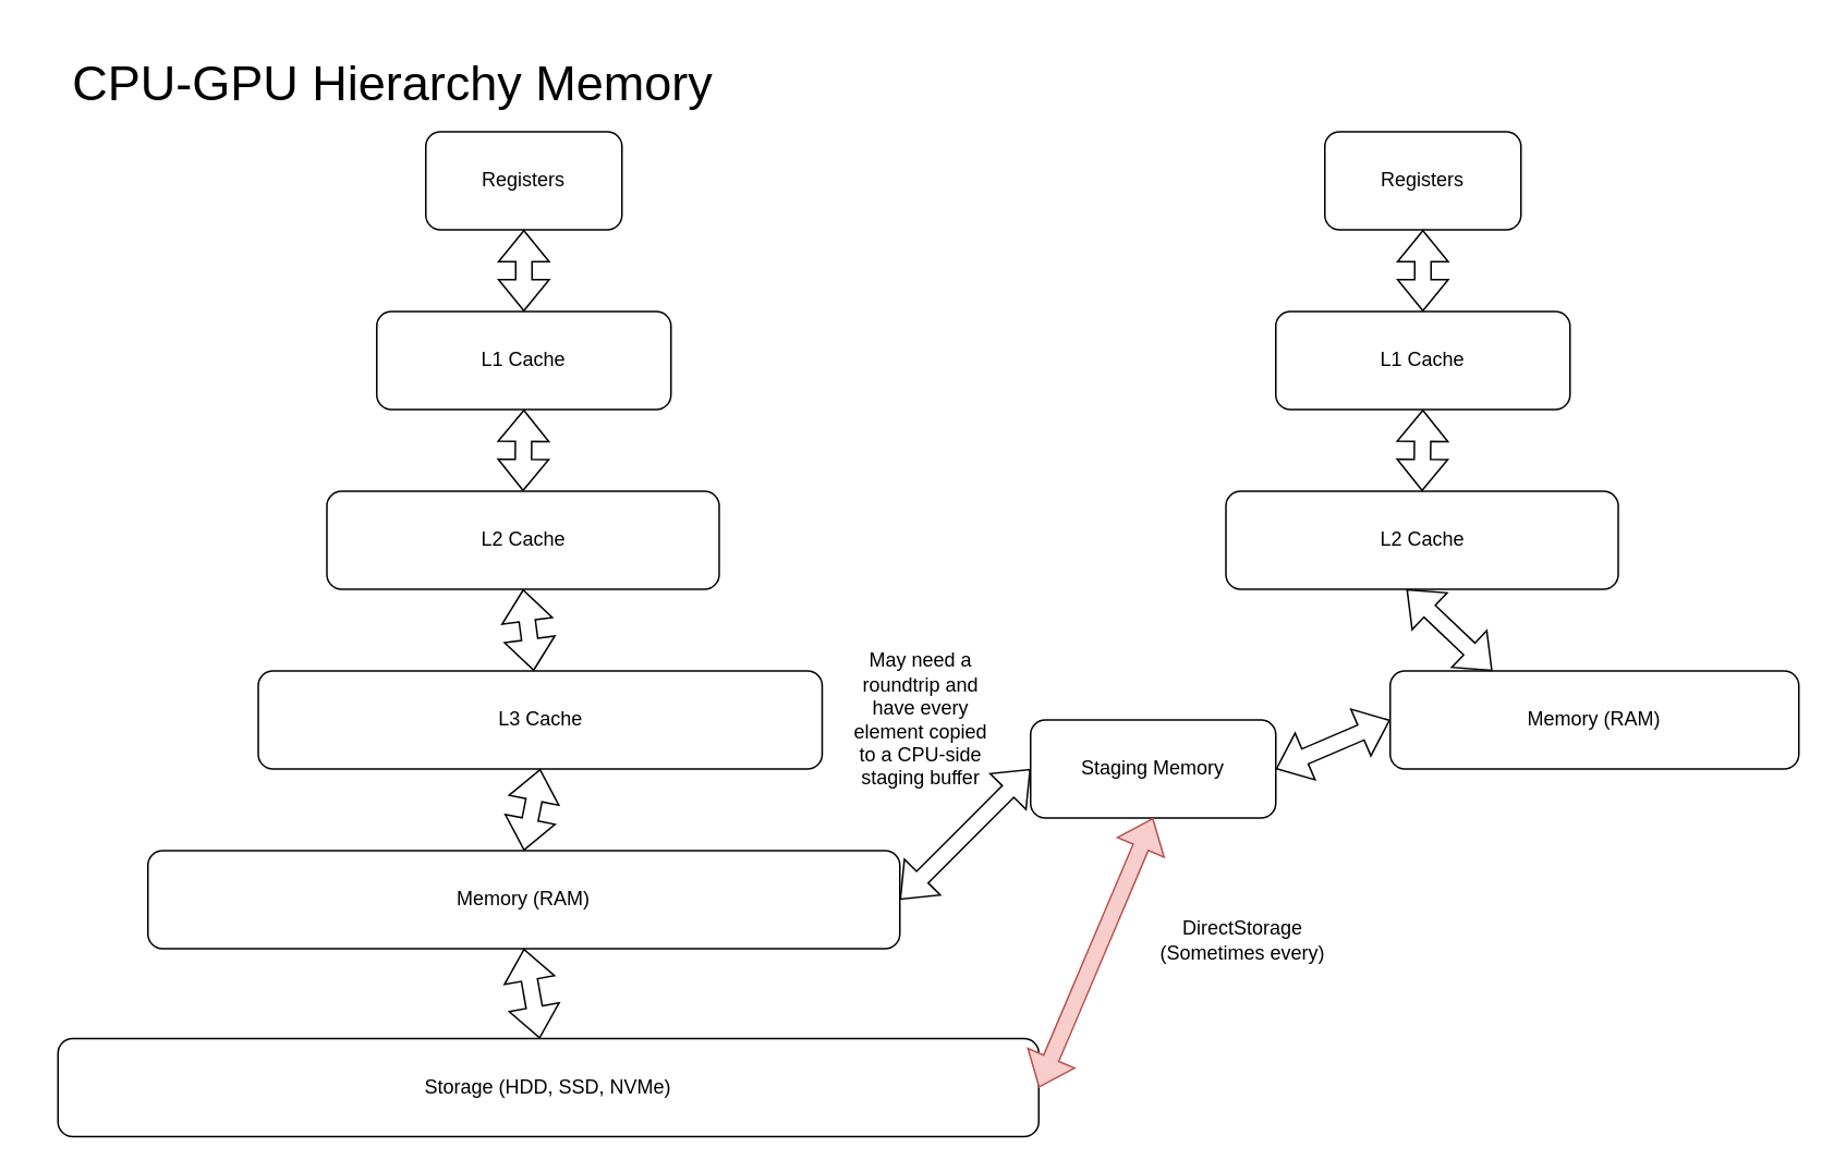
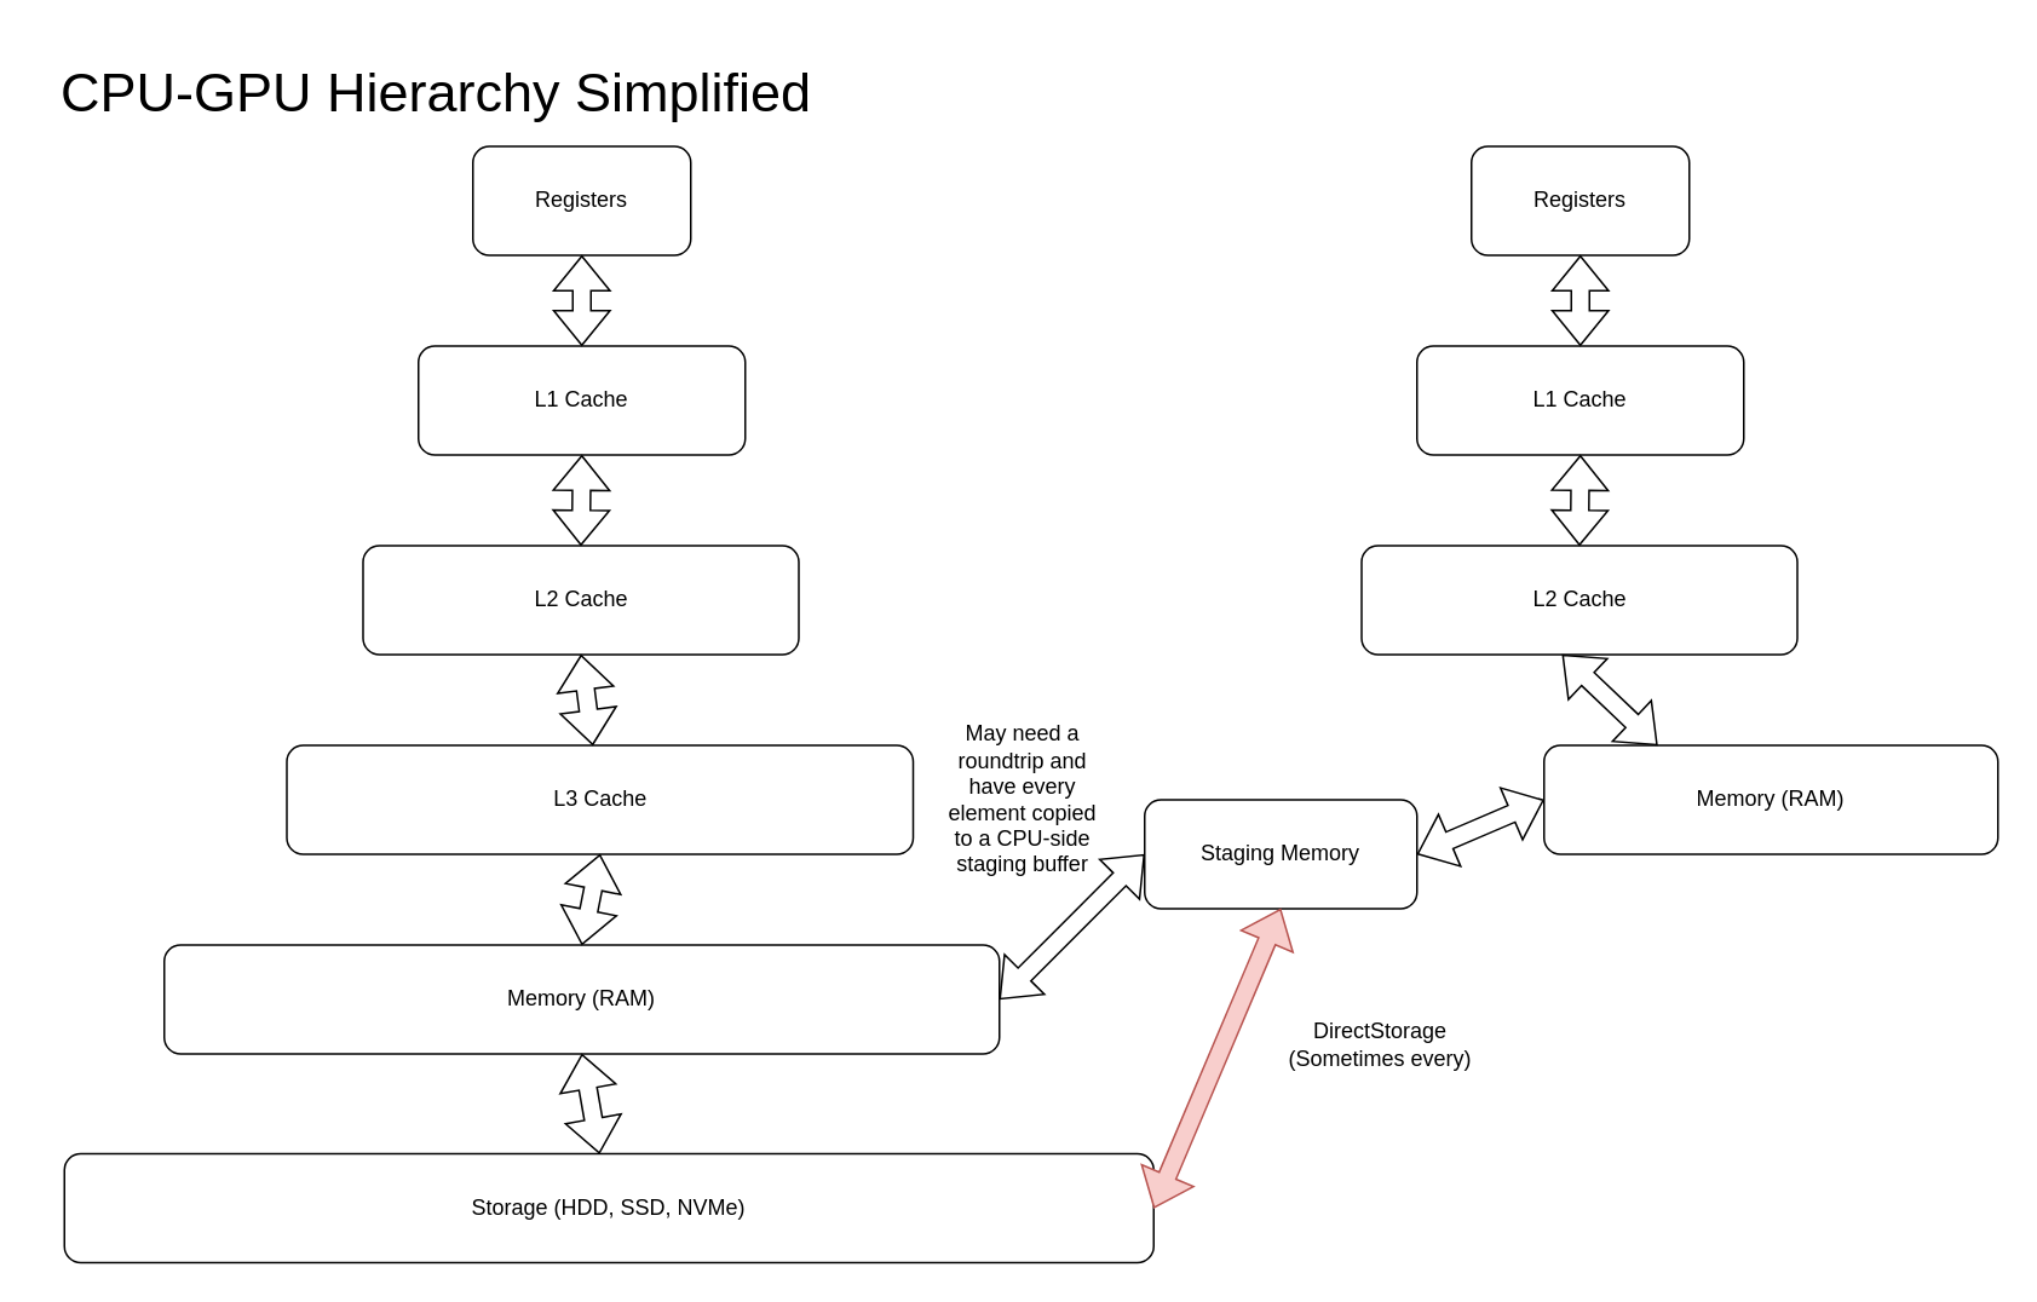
  <mxCell id="0" />
  <mxCell id="1" parent="0" />
  <mxCell id="2" value="Registers" style="rounded=1;whiteSpace=wrap;html=1;" vertex="1" parent="1"><mxGeometry x="260" y="80" width="120" height="60" as="geometry" /></mxCell>
  <mxCell id="3" value="&lt;div&gt;L1 Cache&lt;/div&gt;" style="rounded=1;whiteSpace=wrap;html=1;" vertex="1" parent="1"><mxGeometry x="230" y="190" width="180" height="60" as="geometry" /></mxCell>
  <mxCell id="4" value="L2 Cache" style="rounded=1;whiteSpace=wrap;html=1;" vertex="1" parent="1"><mxGeometry x="199.5" y="300" width="240" height="60" as="geometry" /></mxCell>
  <mxCell id="5" value="L3 Cache" style="rounded=1;whiteSpace=wrap;html=1;" vertex="1" parent="1"><mxGeometry x="157.5" y="410" width="345" height="60" as="geometry" /></mxCell>
  <mxCell id="6" value="Memory (RAM)" style="rounded=1;whiteSpace=wrap;html=1;" vertex="1" parent="1"><mxGeometry x="90" y="520" width="460" height="60" as="geometry" /></mxCell>
  <mxCell id="7" value="Storage (HDD, SSD, NVMe)" style="rounded=1;whiteSpace=wrap;html=1;" vertex="1" parent="1"><mxGeometry x="35" y="635" width="600" height="60" as="geometry" /></mxCell>
  <mxCell id="8" value="" style="shape=flexArrow;endArrow=classic;startArrow=classic;html=1;rounded=0;entryX=0.5;entryY=1;entryDx=0;entryDy=0;exitX=0.5;exitY=0;exitDx=0;exitDy=0;" edge="1" parent="1" source="3" target="2"><mxGeometry width="100" height="100" relative="1" as="geometry"><mxPoint x="279.5" y="220" as="sourcePoint" /><mxPoint x="379.5" y="120" as="targetPoint" /></mxGeometry></mxCell>
  <mxCell id="9" value="" style="shape=flexArrow;endArrow=classic;startArrow=classic;html=1;rounded=0;entryX=0.5;entryY=1;entryDx=0;entryDy=0;exitX=0.5;exitY=0;exitDx=0;exitDy=0;" edge="1" parent="1" source="4" target="3"><mxGeometry width="100" height="100" relative="1" as="geometry"><mxPoint x="299.5" y="350" as="sourcePoint" /><mxPoint x="399.5" y="250" as="targetPoint" /></mxGeometry></mxCell>
  <mxCell id="10" value="" style="shape=flexArrow;endArrow=classic;startArrow=classic;html=1;rounded=0;entryX=0.5;entryY=1;entryDx=0;entryDy=0;" edge="1" parent="1" source="5" target="4"><mxGeometry width="100" height="100" relative="1" as="geometry"><mxPoint x="299.5" y="460" as="sourcePoint" /><mxPoint x="399.5" y="360" as="targetPoint" /></mxGeometry></mxCell>
  <mxCell id="11" value="" style="shape=flexArrow;endArrow=classic;startArrow=classic;html=1;rounded=0;entryX=0.5;entryY=1;entryDx=0;entryDy=0;exitX=0.5;exitY=0;exitDx=0;exitDy=0;" edge="1" parent="1" source="6" target="5"><mxGeometry width="100" height="100" relative="1" as="geometry"><mxPoint x="329.5" y="420" as="sourcePoint" /><mxPoint x="329.5" y="370" as="targetPoint" /></mxGeometry></mxCell>
  <mxCell id="12" value="" style="shape=flexArrow;endArrow=classic;startArrow=classic;html=1;rounded=0;entryX=0.5;entryY=1;entryDx=0;entryDy=0;" edge="1" parent="1" source="7" target="6"><mxGeometry width="100" height="100" relative="1" as="geometry"><mxPoint x="330.5" y="530" as="sourcePoint" /><mxPoint x="330.5" y="480" as="targetPoint" /></mxGeometry></mxCell>
- <mxCell id="13" value="&lt;font style=&quot;font-size: 30px;&quot;&gt;CPU-GPU Hierarchy Memory&lt;br&gt;&lt;/font&gt;" style="text;html=1;strokeColor=none;fillColor=none;align=center;verticalAlign=middle;whiteSpace=wrap;rounded=0;" vertex="1" parent="1"><mxGeometry width="440" height="60" as="geometry" x="20" y="20" /></mxCell>
+ <mxCell id="13" value="&lt;font style=&quot;font-size: 30px;&quot;&gt;CPU-GPU Hierarchy Simplified&lt;br&gt;&lt;/font&gt;" style="text;html=1;strokeColor=none;fillColor=none;align=center;verticalAlign=middle;whiteSpace=wrap;rounded=0;" vertex="1" parent="1"><mxGeometry width="440" height="60" as="geometry" x="20" y="20" /></mxCell>
  <mxCell id="14" value="Registers" style="rounded=1;whiteSpace=wrap;html=1;" vertex="1" parent="1"><mxGeometry x="810" y="80" width="120" height="60" as="geometry" /></mxCell>
  <mxCell id="15" value="&lt;div&gt;L1 Cache&lt;/div&gt;" style="rounded=1;whiteSpace=wrap;html=1;" vertex="1" parent="1"><mxGeometry x="780" y="190" width="180" height="60" as="geometry" /></mxCell>
  <mxCell id="16" value="L2 Cache" style="rounded=1;whiteSpace=wrap;html=1;" vertex="1" parent="1"><mxGeometry x="749.5" y="300" width="240" height="60" as="geometry" /></mxCell>
  <mxCell id="17" value="Memory (RAM)" style="rounded=1;whiteSpace=wrap;html=1;" vertex="1" parent="1"><mxGeometry x="850" y="410" width="250" height="60" as="geometry" /></mxCell>
  <mxCell id="18" value="" style="shape=flexArrow;endArrow=classic;startArrow=classic;html=1;rounded=0;entryX=0.5;entryY=1;entryDx=0;entryDy=0;exitX=0.5;exitY=0;exitDx=0;exitDy=0;" edge="1" source="15" target="14" parent="1"><mxGeometry width="100" height="100" relative="1" as="geometry"><mxPoint x="829.5" y="220" as="sourcePoint" /><mxPoint x="929.5" y="120" as="targetPoint" /></mxGeometry></mxCell>
  <mxCell id="19" value="" style="shape=flexArrow;endArrow=classic;startArrow=classic;html=1;rounded=0;entryX=0.5;entryY=1;entryDx=0;entryDy=0;exitX=0.5;exitY=0;exitDx=0;exitDy=0;" edge="1" source="16" target="15" parent="1"><mxGeometry width="100" height="100" relative="1" as="geometry"><mxPoint x="849.5" y="350" as="sourcePoint" /><mxPoint x="949.5" y="250" as="targetPoint" /></mxGeometry></mxCell>
  <mxCell id="20" value="" style="shape=flexArrow;endArrow=classic;startArrow=classic;html=1;rounded=0;entryX=0.5;entryY=1;entryDx=0;entryDy=0;exitX=0.25;exitY=0;exitDx=0;exitDy=0;" edge="1" source="17" parent="1"><mxGeometry width="100" height="100" relative="1" as="geometry"><mxPoint x="970" y="410" as="sourcePoint" /><mxPoint x="860" y="360" as="targetPoint" /></mxGeometry></mxCell>
  <mxCell id="21" value="Staging Memory" style="rounded=1;whiteSpace=wrap;html=1;" vertex="1" parent="1"><mxGeometry x="630" y="440" width="150" height="60" as="geometry" /></mxCell>
  <mxCell id="22" value="" style="shape=flexArrow;endArrow=classic;startArrow=classic;html=1;rounded=0;entryX=0;entryY=0.5;entryDx=0;entryDy=0;exitX=1;exitY=0.5;exitDx=0;exitDy=0;" edge="1" parent="1" source="21" target="17"><mxGeometry width="100" height="100" relative="1" as="geometry"><mxPoint x="820" y="490" as="sourcePoint" /><mxPoint x="820" y="440" as="targetPoint" /></mxGeometry></mxCell>
  <mxCell id="23" value="" style="shape=flexArrow;endArrow=classic;startArrow=classic;html=1;rounded=0;entryX=0.5;entryY=1;entryDx=0;entryDy=0;exitX=1;exitY=0.5;exitDx=0;exitDy=0;fillColor=#f8cecc;strokeColor=#b85450;" edge="1" parent="1" source="7" target="21"><mxGeometry width="100" height="100" relative="1" as="geometry"><mxPoint x="678" y="640" as="sourcePoint" /><mxPoint x="678" y="590" as="targetPoint" /></mxGeometry></mxCell>
  <mxCell id="24" value="&lt;div&gt;DirectStorage&lt;/div&gt;&lt;div&gt;(Sometimes every)&lt;br&gt;&lt;/div&gt;" style="text;html=1;strokeColor=none;fillColor=none;align=center;verticalAlign=middle;whiteSpace=wrap;rounded=0;" vertex="1" parent="1"><mxGeometry x="690" y="560" width="140" height="30" as="geometry" /></mxCell>
  <mxCell id="25" value="" style="shape=flexArrow;endArrow=classic;startArrow=classic;html=1;rounded=0;entryX=0;entryY=0.5;entryDx=0;entryDy=0;exitX=1;exitY=0.5;exitDx=0;exitDy=0;" edge="1" parent="1" source="6" target="21"><mxGeometry width="100" height="100" relative="1" as="geometry"><mxPoint x="560" y="450" as="sourcePoint" /><mxPoint x="610" y="450" as="targetPoint" /></mxGeometry></mxCell>
  <mxCell id="26" value="May need a roundtrip and have every element copied to a CPU-side staging buffer" style="text;html=1;strokeColor=none;fillColor=none;align=center;verticalAlign=middle;whiteSpace=wrap;rounded=0;" vertex="1" parent="1"><mxGeometry x="520" y="392.5" width="86" height="95" as="geometry" /></mxCell>
